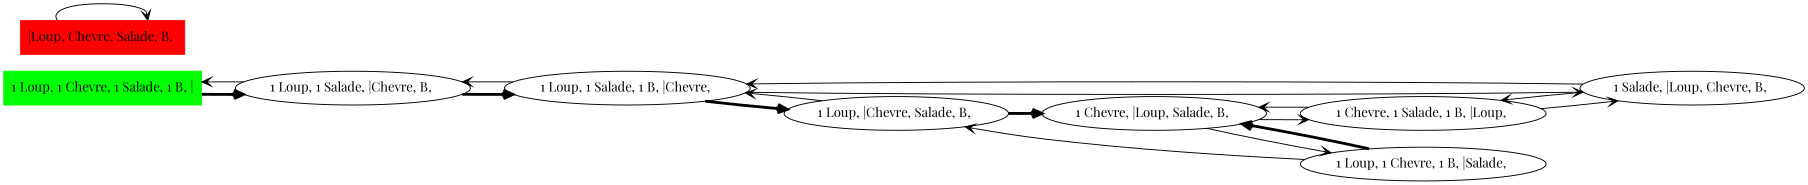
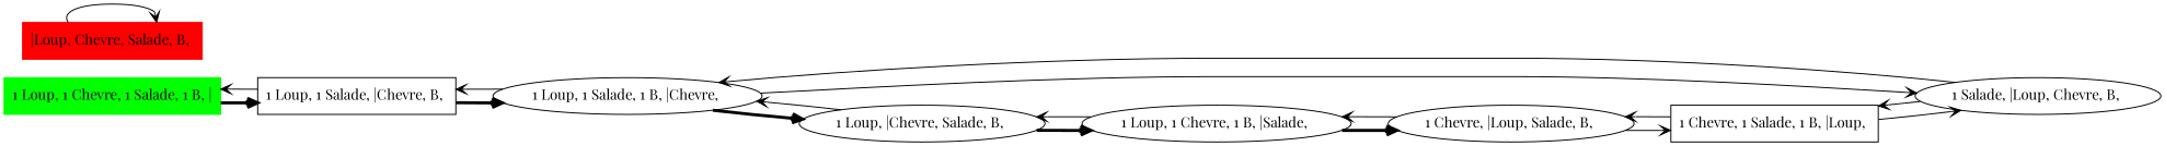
  digraph {
    fontname="Playfair Display"
    rankdir=LR
    node [fontname="Playfair Display"]
    edge [arrowhead=open fontname="Playfair Display"]
    n1 [color=green label="1 Loup, 1 Chevre, 1 Salade, 1 B, |" shape=box style=filled]
-   "1 Loup, 1 Salade, |Chevre, B, "
+   "1 Loup, 1 Salade, |Chevre, B, " [shape=box]
    "1 Loup, 1 Salade, 1 B, |Chevre, "
    n4 [color=red label="|Loup, Chevre, Salade, B, " shape=box style=filled]
    "1 Salade, |Loup, Chevre, B, "
    "1 Loup, |Chevre, Salade, B, "
-   "1 Chevre, 1 Salade, 1 B, |Loup, "
+   "1 Chevre, 1 Salade, 1 B, |Loup, " [shape=box]
    "1 Loup, 1 Chevre, 1 B, |Salade, "
    "1 Chevre, |Loup, Salade, B, "
    n1 -> "1 Loup, 1 Salade, |Chevre, B, " [penwidth=3]
    "1 Loup, 1 Salade, |Chevre, B, " -> n1
    "1 Loup, 1 Salade, |Chevre, B, " -> "1 Loup, 1 Salade, 1 B, |Chevre, " [penwidth=3]
    "1 Loup, 1 Salade, 1 B, |Chevre, " -> "1 Loup, 1 Salade, |Chevre, B, "
    "1 Loup, 1 Salade, 1 B, |Chevre, " -> "1 Salade, |Loup, Chevre, B, "
    "1 Loup, 1 Salade, 1 B, |Chevre, " -> "1 Loup, |Chevre, Salade, B, " [penwidth=3]
    n4 -> n4
    "1 Salade, |Loup, Chevre, B, " -> "1 Loup, 1 Salade, 1 B, |Chevre, "
    "1 Salade, |Loup, Chevre, B, " -> "1 Chevre, 1 Salade, 1 B, |Loup, "
    "1 Loup, |Chevre, Salade, B, " -> "1 Loup, 1 Salade, 1 B, |Chevre, "
-   "1 Loup, |Chevre, Salade, B, " -> "1 Chevre, |Loup, Salade, B, " [penwidth=3]
+   "1 Loup, |Chevre, Salade, B, " -> "1 Loup, 1 Chevre, 1 B, |Salade, " [penwidth=3]
    "1 Chevre, 1 Salade, 1 B, |Loup, " -> "1 Salade, |Loup, Chevre, B, "
    "1 Chevre, 1 Salade, 1 B, |Loup, " -> "1 Chevre, |Loup, Salade, B, "
    "1 Loup, 1 Chevre, 1 B, |Salade, " -> "1 Loup, |Chevre, Salade, B, "
    "1 Loup, 1 Chevre, 1 B, |Salade, " -> "1 Chevre, |Loup, Salade, B, " [penwidth=3]
    "1 Chevre, |Loup, Salade, B, " -> "1 Chevre, 1 Salade, 1 B, |Loup, "
    "1 Chevre, |Loup, Salade, B, " -> "1 Loup, 1 Chevre, 1 B, |Salade, "
  }
